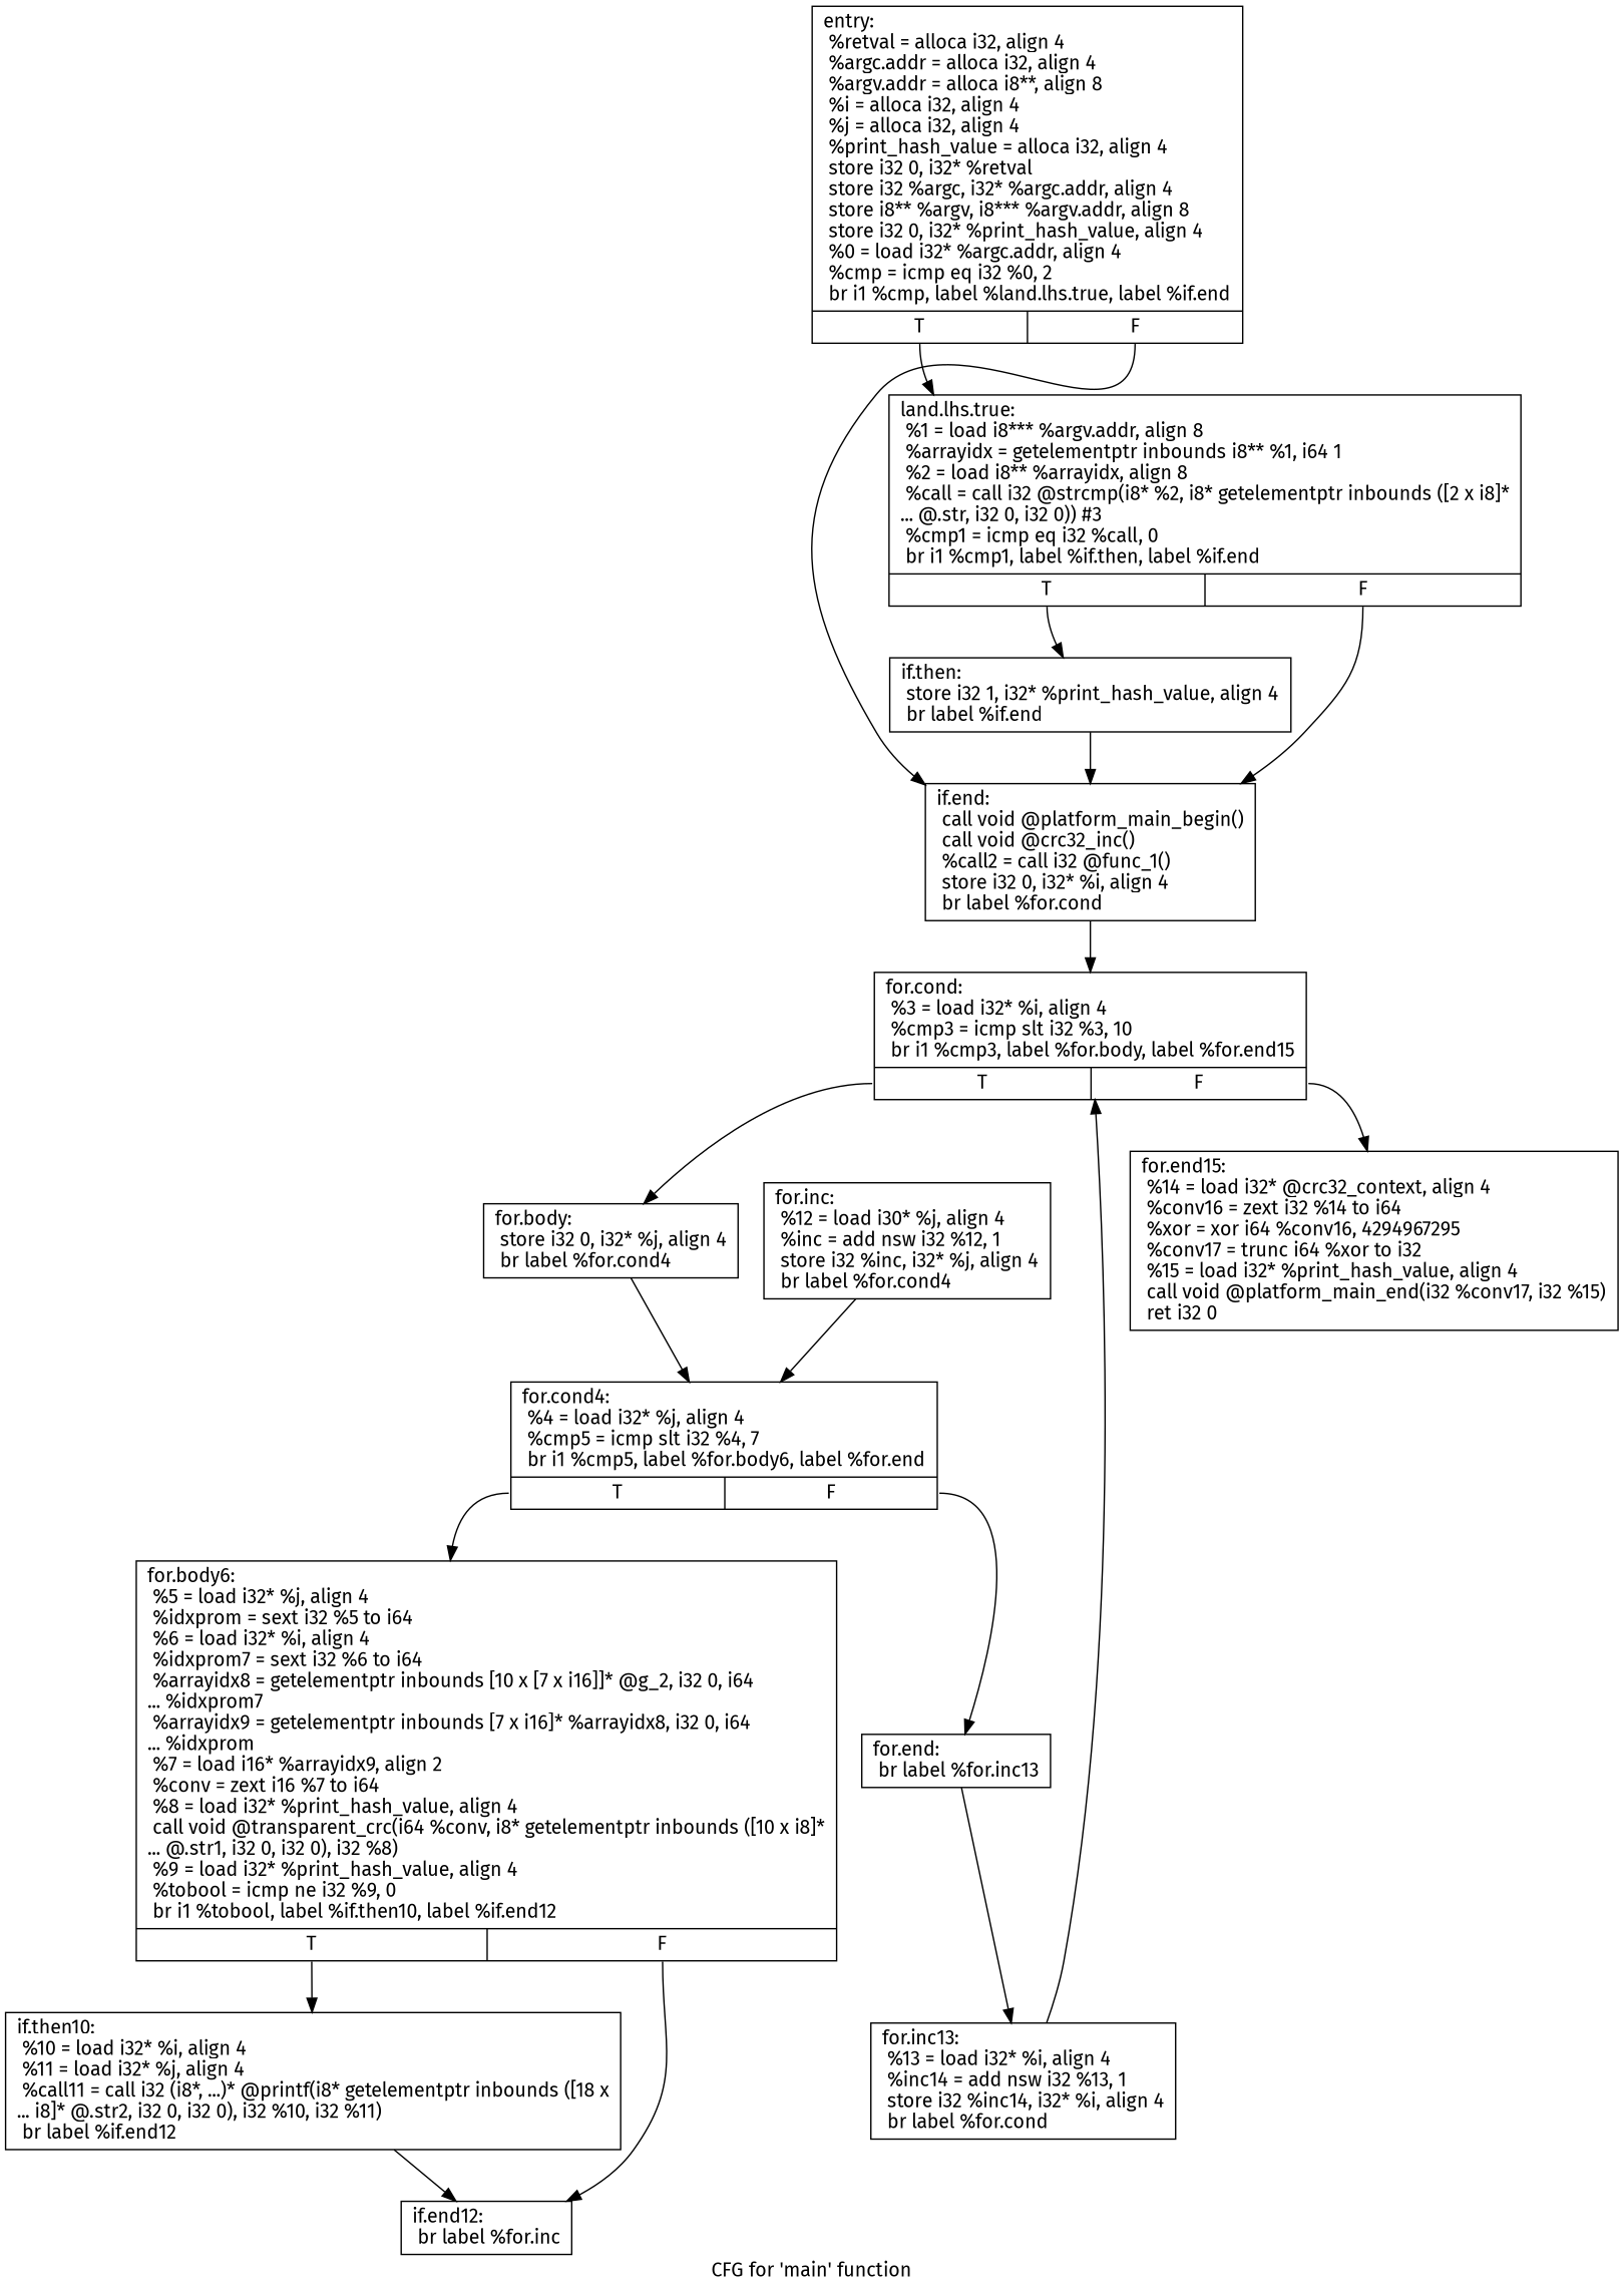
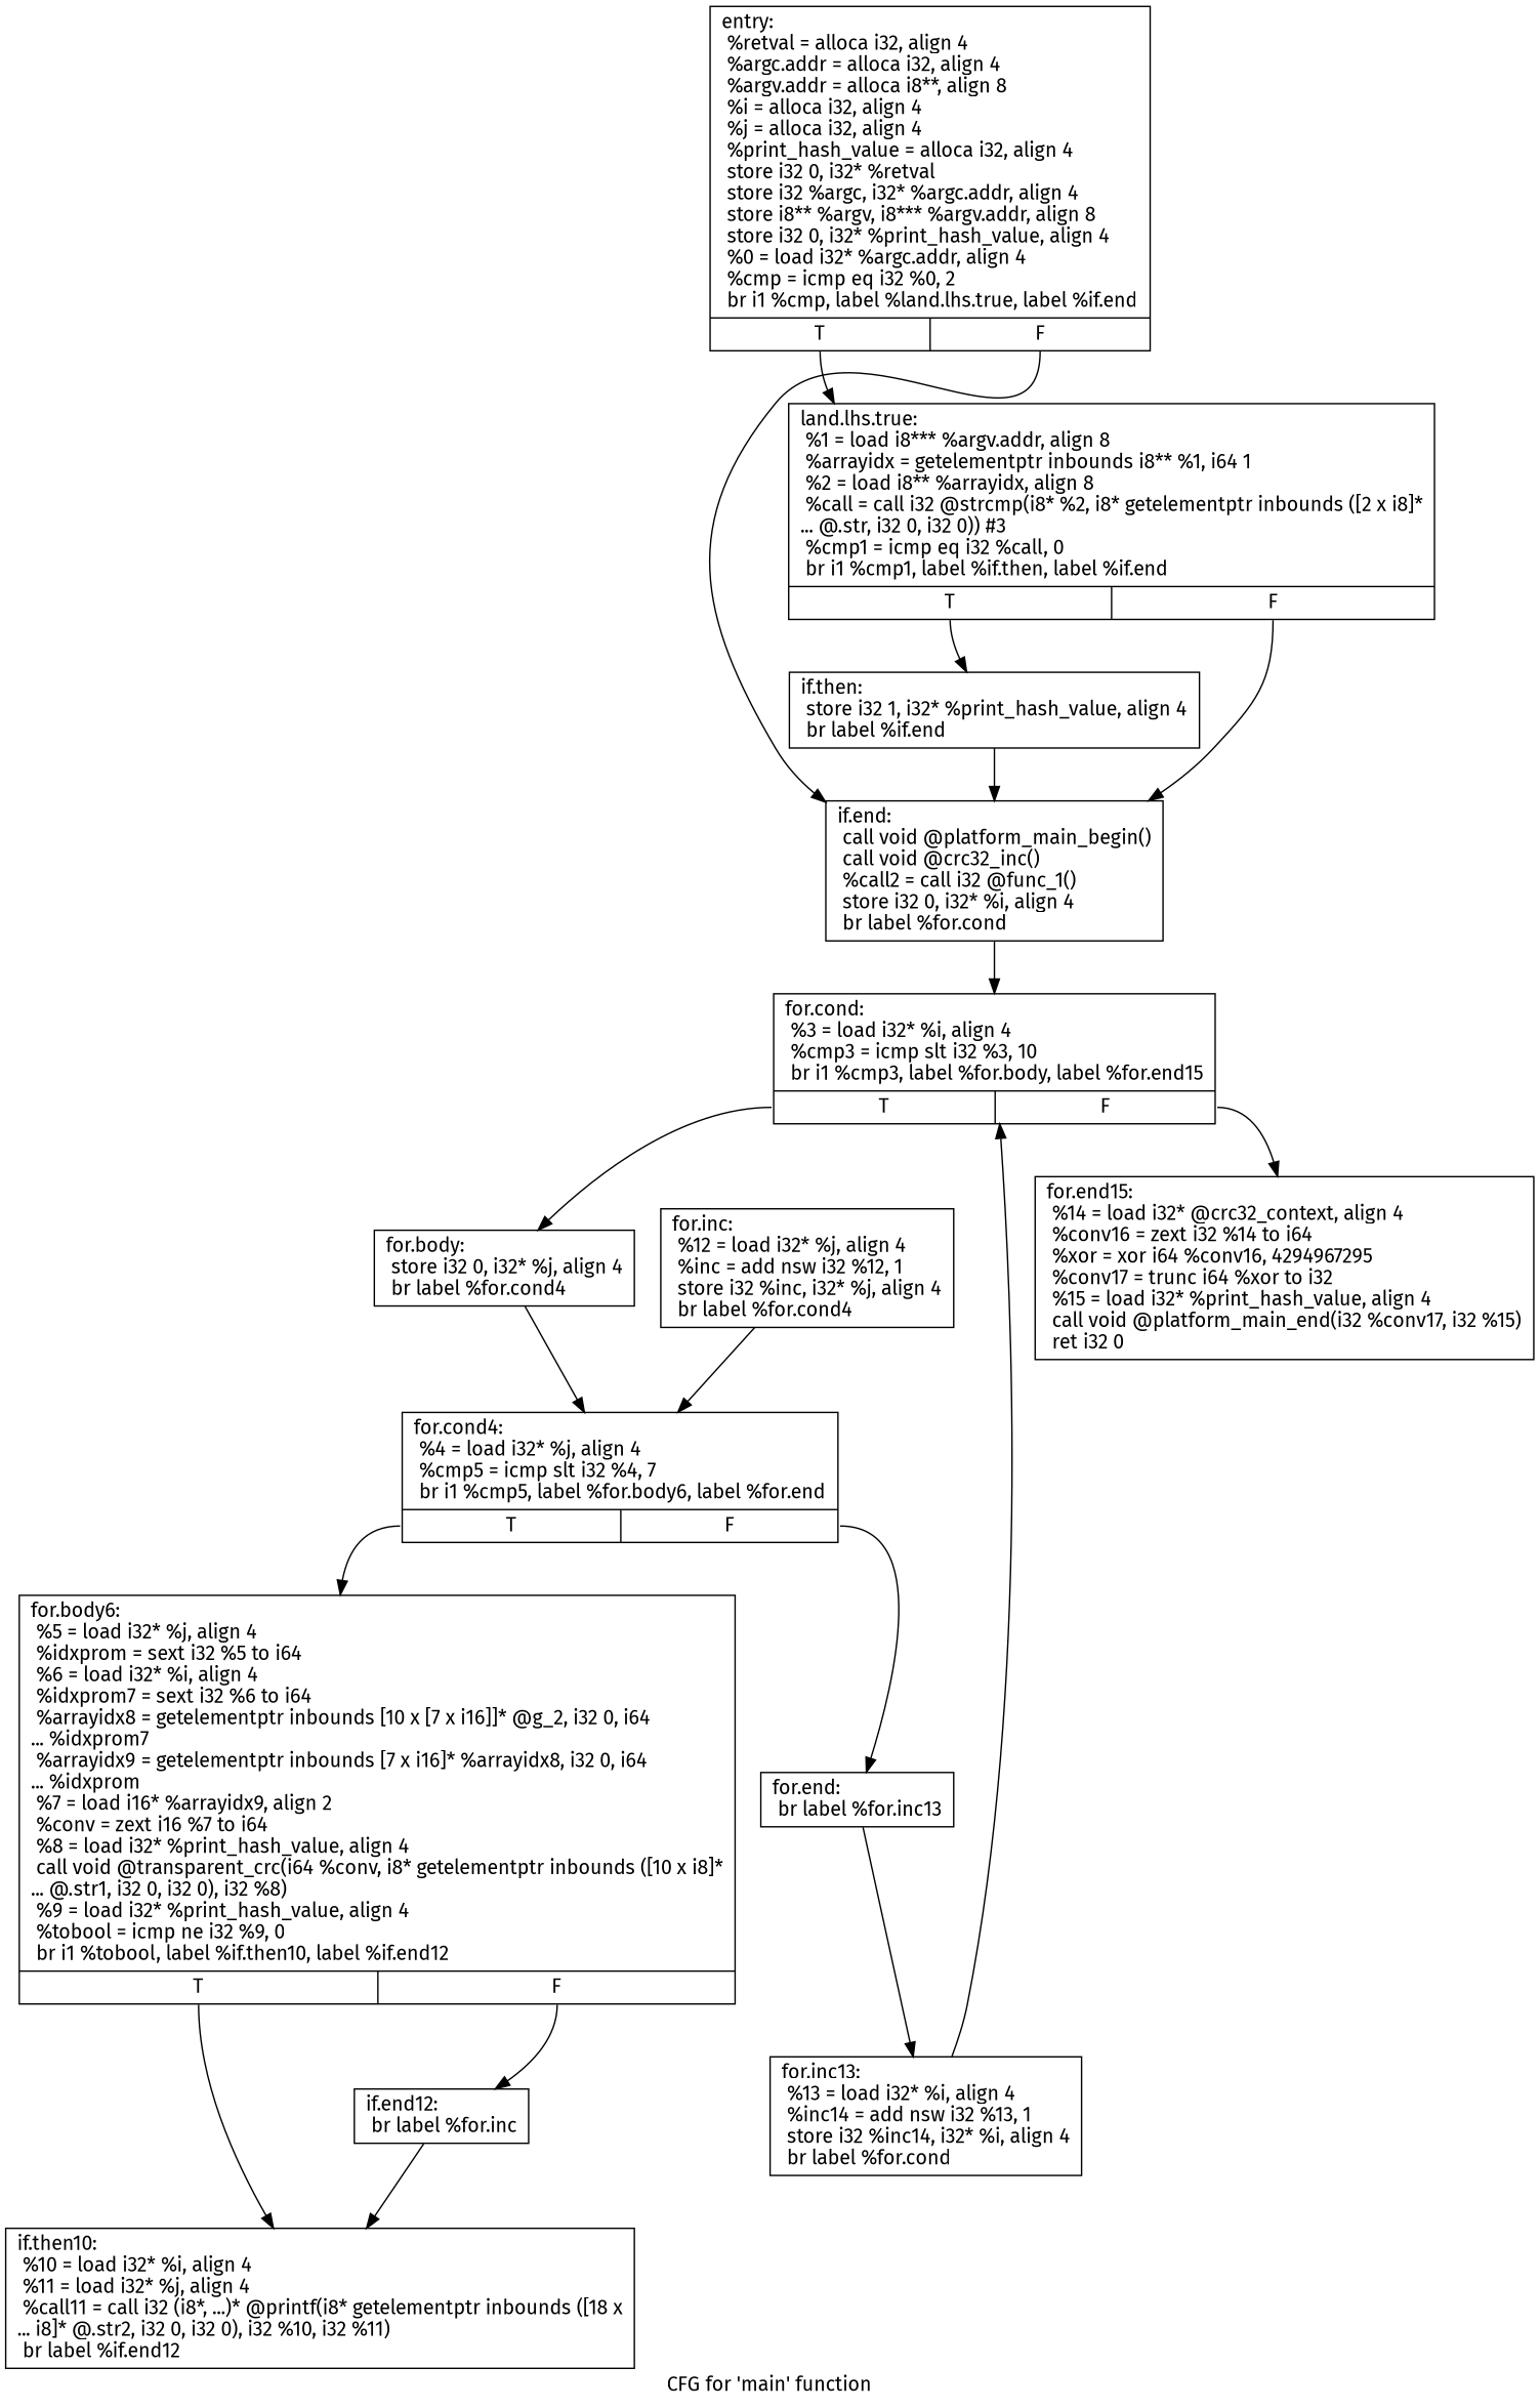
  digraph {
    fontname="Fira Sans"
    label="CFG for 'main' function"
    node [fontname="Fira Sans" shape=record]
    edge [fontname="Fira Sans"]
    n1 [label="{entry:\l  %retval = alloca i32, align 4\l  %argc.addr = alloca i32, align 4\l  %argv.addr = alloca i8**, align 8\l  %i = alloca i32, align 4\l  %j = alloca i32, align 4\l  %print_hash_value = alloca i32, align 4\l  store i32 0, i32* %retval\l  store i32 %argc, i32* %argc.addr, align 4\l  store i8** %argv, i8*** %argv.addr, align 8\l  store i32 0, i32* %print_hash_value, align 4\l  %0 = load i32* %argc.addr, align 4\l  %cmp = icmp eq i32 %0, 2\l  br i1 %cmp, label %land.lhs.true, label %if.end\l|{<s0>T|<s1>F}}"]
    n2 [label="{land.lhs.true:                                    \l  %1 = load i8*** %argv.addr, align 8\l  %arrayidx = getelementptr inbounds i8** %1, i64 1\l  %2 = load i8** %arrayidx, align 8\l  %call = call i32 @strcmp(i8* %2, i8* getelementptr inbounds ([2 x i8]*\l... @.str, i32 0, i32 0)) #3\l  %cmp1 = icmp eq i32 %call, 0\l  br i1 %cmp1, label %if.then, label %if.end\l|{<s0>T|<s1>F}}"]
    n3 [label="{if.end:                                           \l  call void @platform_main_begin()\l  call void @crc32_inc()\l  %call2 = call i32 @func_1()\l  store i32 0, i32* %i, align 4\l  br label %for.cond\l}"]
    n4 [label="{if.then:                                          \l  store i32 1, i32* %print_hash_value, align 4\l  br label %if.end\l}"]
    n5 [label="{for.cond:                                         \l  %3 = load i32* %i, align 4\l  %cmp3 = icmp slt i32 %3, 10\l  br i1 %cmp3, label %for.body, label %for.end15\l|{<s0>T|<s1>F}}"]
    n6 [label="{for.body:                                         \l  store i32 0, i32* %j, align 4\l  br label %for.cond4\l}"]
    n7 [label="{for.end15:                                        \l  %14 = load i32* @crc32_context, align 4\l  %conv16 = zext i32 %14 to i64\l  %xor = xor i64 %conv16, 4294967295\l  %conv17 = trunc i64 %xor to i32\l  %15 = load i32* %print_hash_value, align 4\l  call void @platform_main_end(i32 %conv17, i32 %15)\l  ret i32 0\l}"]
    n8 [label="{for.cond4:                                        \l  %4 = load i32* %j, align 4\l  %cmp5 = icmp slt i32 %4, 7\l  br i1 %cmp5, label %for.body6, label %for.end\l|{<s0>T|<s1>F}}"]
    n9 [label="{for.body6:                                        \l  %5 = load i32* %j, align 4\l  %idxprom = sext i32 %5 to i64\l  %6 = load i32* %i, align 4\l  %idxprom7 = sext i32 %6 to i64\l  %arrayidx8 = getelementptr inbounds [10 x [7 x i16]]* @g_2, i32 0, i64\l... %idxprom7\l  %arrayidx9 = getelementptr inbounds [7 x i16]* %arrayidx8, i32 0, i64\l... %idxprom\l  %7 = load i16* %arrayidx9, align 2\l  %conv = zext i16 %7 to i64\l  %8 = load i32* %print_hash_value, align 4\l  call void @transparent_crc(i64 %conv, i8* getelementptr inbounds ([10 x i8]*\l... @.str1, i32 0, i32 0), i32 %8)\l  %9 = load i32* %print_hash_value, align 4\l  %tobool = icmp ne i32 %9, 0\l  br i1 %tobool, label %if.then10, label %if.end12\l|{<s0>T|<s1>F}}"]
    n10 [label="{for.end:                                          \l  br label %for.inc13\l}"]
    n11 [label="{if.then10:                                        \l  %10 = load i32* %i, align 4\l  %11 = load i32* %j, align 4\l  %call11 = call i32 (i8*, ...)* @printf(i8* getelementptr inbounds ([18 x\l... i8]* @.str2, i32 0, i32 0), i32 %10, i32 %11)\l  br label %if.end12\l}"]
    n12 [label="{if.end12:                                         \l  br label %for.inc\l}"]
    n13 [label="{for.inc13:                                        \l  %13 = load i32* %i, align 4\l  %inc14 = add nsw i32 %13, 1\l  store i32 %inc14, i32* %i, align 4\l  br label %for.cond\l}"]
-   n14 [label="{for.inc:                                          \l  %12 = load i30* %j, align 4\l  %inc = add nsw i32 %12, 1\l  store i32 %inc, i32* %j, align 4\l  br label %for.cond4\l}"]
+   n14 [label="{for.inc:                                          \l  %12 = load i32* %j, align 4\l  %inc = add nsw i32 %12, 1\l  store i32 %inc, i32* %j, align 4\l  br label %for.cond4\l}"]
    n1 -> n2 [tailport=s0]
    n1 -> n3 [tailport=s1]
    n2 -> n3 [tailport=s1]
    n2 -> n4 [tailport=s0]
    n3 -> n5
    n4 -> n3
    n5 -> n6 [tailport=s0]
    n5 -> n7 [tailport=s1]
    n6 -> n8
    n8 -> n9 [tailport=s0]
    n8 -> n10 [tailport=s1]
    n9 -> n11 [tailport=s0]
    n9 -> n12 [tailport=s1]
    n10 -> n13
-   n11 -> n12
+   n12 -> n11
    n13 -> n5
    n14 -> n8
  }
